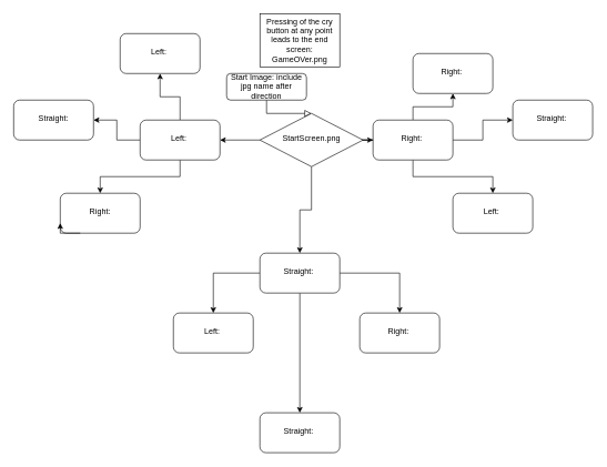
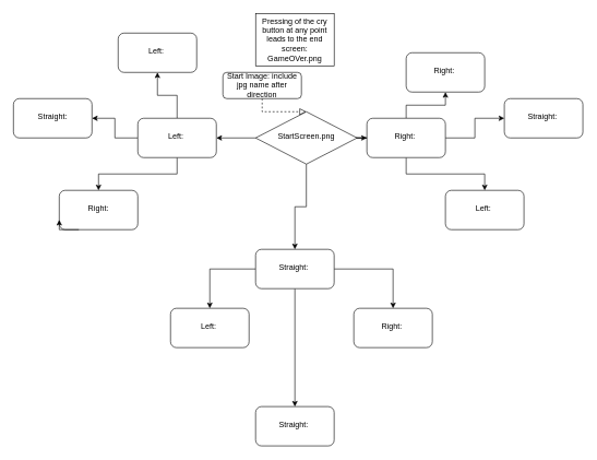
  <mxCell id="0" />
  <mxCell id="1" parent="0" />
- <mxCell id="2" value="" style="rounded=0;html=1;jettySize=auto;orthogonalLoop=1;fontSize=11;endArrow=block;endFill=0;endSize=8;strokeWidth=1;shadow=0;labelBackgroundColor=none;edgeStyle=orthogonalEdgeStyle;" parent="1" source="3" target="7" edge="1"><mxGeometry relative="1" as="geometry" /></mxCell>
+ <mxCell id="2" value="" style="rounded=0;html=1;jettySize=auto;orthogonalLoop=1;fontSize=11;endArrow=block;endFill=0;endSize=8;strokeWidth=1;shadow=0;labelBackgroundColor=none;edgeStyle=orthogonalEdgeStyle;dashed=1;" parent="1" source="3" target="7" edge="1"><mxGeometry relative="1" as="geometry" /></mxCell>
  <mxCell id="3" value="Start Image: include jpg name after direction" style="rounded=1;whiteSpace=wrap;html=1;fontSize=12;glass=0;strokeWidth=1;shadow=0;" parent="1" vertex="1"><mxGeometry x="340" y="110" width="120" height="40" as="geometry" /></mxCell>
  <mxCell id="4" value="" style="edgeStyle=orthogonalEdgeStyle;rounded=0;orthogonalLoop=1;jettySize=auto;html=1;" parent="1" source="7" target="12" edge="1"><mxGeometry relative="1" as="geometry" /></mxCell>
  <mxCell id="5" value="" style="edgeStyle=orthogonalEdgeStyle;rounded=0;orthogonalLoop=1;jettySize=auto;html=1;" parent="1" source="7" target="16" edge="1"><mxGeometry relative="1" as="geometry" /></mxCell>
  <mxCell id="6" value="" style="edgeStyle=orthogonalEdgeStyle;rounded=0;orthogonalLoop=1;jettySize=auto;html=1;" parent="1" source="7" target="20" edge="1"><mxGeometry relative="1" as="geometry" /></mxCell>
  <mxCell id="7" value="StartScreen.png" style="rhombus;whiteSpace=wrap;html=1;shadow=0;fontFamily=Helvetica;fontSize=12;align=center;strokeWidth=1;spacing=6;spacingTop=-4;" parent="1" vertex="1"><mxGeometry x="390" y="170" width="155" height="80" as="geometry" /></mxCell>
  <mxCell id="8" value="Pressing of the cry button at any point leads to the end screen: GameOVer.png" style="rounded=0;whiteSpace=wrap;html=1;" parent="1" vertex="1"><mxGeometry x="390" y="20" width="120" height="80" as="geometry" /></mxCell>
  <mxCell id="9" value="" style="edgeStyle=orthogonalEdgeStyle;rounded=0;orthogonalLoop=1;jettySize=auto;html=1;" parent="1" source="12" target="21" edge="1"><mxGeometry relative="1" as="geometry" /></mxCell>
  <mxCell id="10" value="" style="edgeStyle=orthogonalEdgeStyle;rounded=0;orthogonalLoop=1;jettySize=auto;html=1;" parent="1" source="12" target="22" edge="1"><mxGeometry relative="1" as="geometry" /></mxCell>
  <mxCell id="11" value="" style="edgeStyle=orthogonalEdgeStyle;rounded=0;orthogonalLoop=1;jettySize=auto;html=1;" parent="1" source="12" target="23" edge="1"><mxGeometry relative="1" as="geometry" /></mxCell>
  <mxCell id="12" value="Left:&amp;nbsp;" style="rounded=1;whiteSpace=wrap;html=1;shadow=0;strokeWidth=1;spacing=6;spacingTop=-4;" parent="1" vertex="1"><mxGeometry x="210" y="180" width="120" height="60" as="geometry" /></mxCell>
  <mxCell id="13" value="" style="edgeStyle=orthogonalEdgeStyle;rounded=0;orthogonalLoop=1;jettySize=auto;html=1;" parent="1" source="16" target="27" edge="1"><mxGeometry relative="1" as="geometry" /></mxCell>
  <mxCell id="14" value="" style="edgeStyle=orthogonalEdgeStyle;rounded=0;orthogonalLoop=1;jettySize=auto;html=1;" parent="1" source="16" target="28" edge="1"><mxGeometry relative="1" as="geometry" /></mxCell>
  <mxCell id="15" value="" style="edgeStyle=orthogonalEdgeStyle;rounded=0;orthogonalLoop=1;jettySize=auto;html=1;" parent="1" source="16" target="29" edge="1"><mxGeometry relative="1" as="geometry" /></mxCell>
  <mxCell id="16" value="Right:&amp;nbsp;" style="rounded=1;whiteSpace=wrap;html=1;shadow=0;strokeWidth=1;spacing=6;spacingTop=-4;" parent="1" vertex="1"><mxGeometry x="560" y="180" width="120" height="60" as="geometry" /></mxCell>
  <mxCell id="17" value="" style="edgeStyle=orthogonalEdgeStyle;rounded=0;orthogonalLoop=1;jettySize=auto;html=1;" parent="1" source="20" target="24" edge="1"><mxGeometry relative="1" as="geometry" /></mxCell>
  <mxCell id="18" value="" style="edgeStyle=orthogonalEdgeStyle;rounded=0;orthogonalLoop=1;jettySize=auto;html=1;" parent="1" source="20" target="25" edge="1"><mxGeometry relative="1" as="geometry" /></mxCell>
  <mxCell id="19" value="" style="edgeStyle=orthogonalEdgeStyle;rounded=0;orthogonalLoop=1;jettySize=auto;html=1;" parent="1" source="20" target="26" edge="1"><mxGeometry relative="1" as="geometry" /></mxCell>
  <mxCell id="20" value="Straight:&amp;nbsp;" style="rounded=1;whiteSpace=wrap;html=1;shadow=0;strokeWidth=1;spacing=6;spacingTop=-4;" parent="1" vertex="1"><mxGeometry x="390" y="380" width="120" height="60" as="geometry" /></mxCell>
  <mxCell id="21" value="Left:&amp;nbsp;" style="rounded=1;whiteSpace=wrap;html=1;shadow=0;strokeWidth=1;spacing=6;spacingTop=-4;" parent="1" vertex="1"><mxGeometry x="180" y="50" width="120" height="60" as="geometry" /></mxCell>
  <mxCell id="22" value="Straight:" style="rounded=1;whiteSpace=wrap;html=1;shadow=0;strokeWidth=1;spacing=6;spacingTop=-4;" parent="1" vertex="1"><mxGeometry x="20" y="150" width="120" height="60" as="geometry" /></mxCell>
  <mxCell id="23" value="Right:" style="rounded=1;whiteSpace=wrap;html=1;shadow=0;strokeWidth=1;spacing=6;spacingTop=-4;" parent="1" vertex="1"><mxGeometry x="90" y="290" width="120" height="60" as="geometry" /></mxCell>
  <mxCell id="24" value="Left:&amp;nbsp;" style="rounded=1;whiteSpace=wrap;html=1;shadow=0;strokeWidth=1;spacing=6;spacingTop=-4;" parent="1" vertex="1"><mxGeometry x="260" y="470" width="120" height="60" as="geometry" /></mxCell>
  <mxCell id="25" value="Straight:&amp;nbsp;" style="rounded=1;whiteSpace=wrap;html=1;shadow=0;strokeWidth=1;spacing=6;spacingTop=-4;" parent="1" vertex="1"><mxGeometry x="390" y="620" width="120" height="60" as="geometry" /></mxCell>
  <mxCell id="26" value="Right:&amp;nbsp;" style="rounded=1;whiteSpace=wrap;html=1;shadow=0;strokeWidth=1;spacing=6;spacingTop=-4;" parent="1" vertex="1"><mxGeometry x="540" y="470" width="120" height="60" as="geometry" /></mxCell>
  <mxCell id="27" value="Right:&amp;nbsp;" style="rounded=1;whiteSpace=wrap;html=1;shadow=0;strokeWidth=1;spacing=6;spacingTop=-4;" parent="1" vertex="1"><mxGeometry x="620" y="80" width="120" height="60" as="geometry" /></mxCell>
  <mxCell id="28" value="Straight:&amp;nbsp;" style="rounded=1;whiteSpace=wrap;html=1;shadow=0;strokeWidth=1;spacing=6;spacingTop=-4;" parent="1" vertex="1"><mxGeometry x="770" y="150" width="120" height="60" as="geometry" /></mxCell>
  <mxCell id="29" value="Left:&amp;nbsp;" style="rounded=1;whiteSpace=wrap;html=1;shadow=0;strokeWidth=1;spacing=6;spacingTop=-4;" parent="1" vertex="1"><mxGeometry x="680" y="290" width="120" height="60" as="geometry" /></mxCell>
  <mxCell id="30" style="edgeStyle=orthogonalEdgeStyle;rounded=0;orthogonalLoop=1;jettySize=auto;html=1;exitX=0.25;exitY=1;exitDx=0;exitDy=0;entryX=0;entryY=0.75;entryDx=0;entryDy=0;" parent="1" source="23" target="23" edge="1"><mxGeometry relative="1" as="geometry" /></mxCell>
